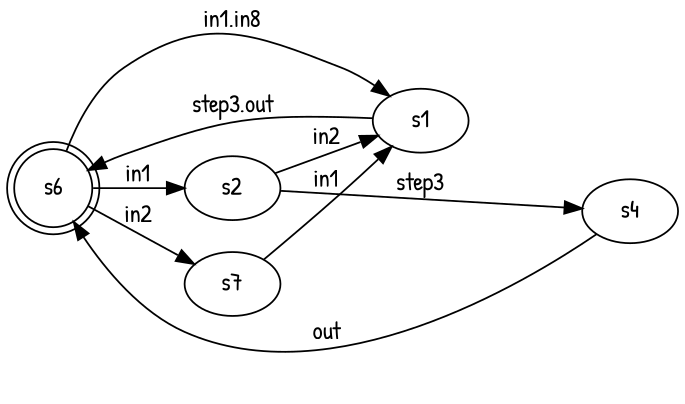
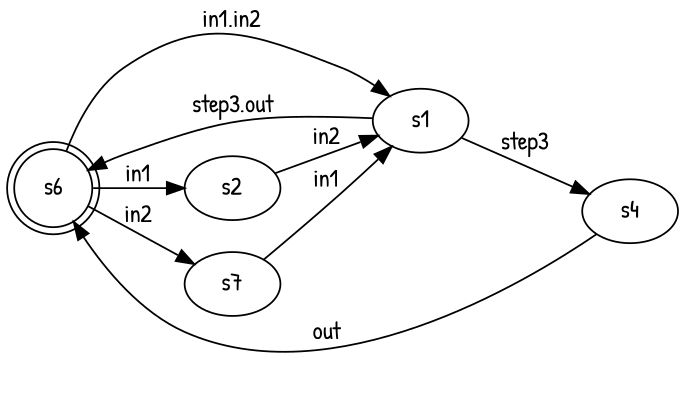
  digraph {
    fontname="Patrick Hand"
    rankdir=LR
    node [fontname="Patrick Hand"]
    edge [fontname="Patrick Hand"]
    n1 [label=s6 shape=doublecircle]
    s1
    s2
    n4 [label=s7]
    s4
-   n1 -> s1 [label="in1.in8"]
+   n1 -> s1 [label="in1.in2"]
    n1 -> s2 [label=in1]
    n1 -> n4 [label=in2]
    s1 -> n1 [label="step3.out"]
-   s2 -> s4 [label=step3]
+   s1 -> s4 [label=step3]
    s2 -> s1 [label=in2]
    n4 -> s1 [label=in1]
    s4 -> n1 [label=out]
  }
